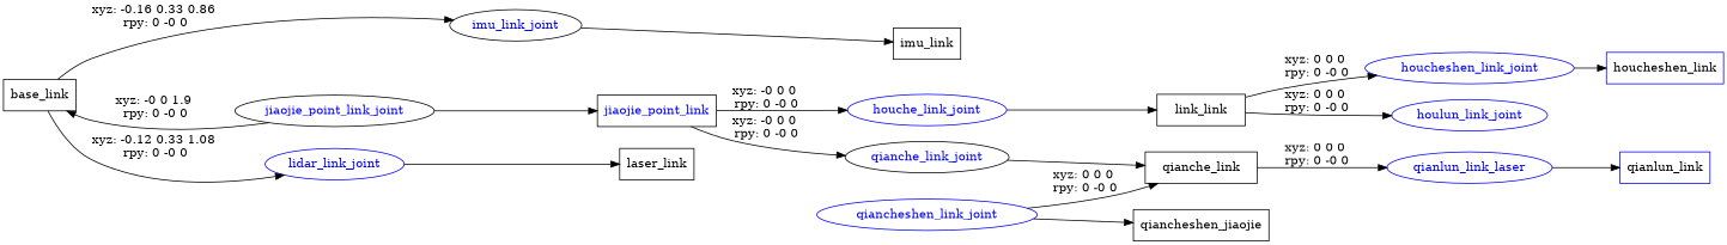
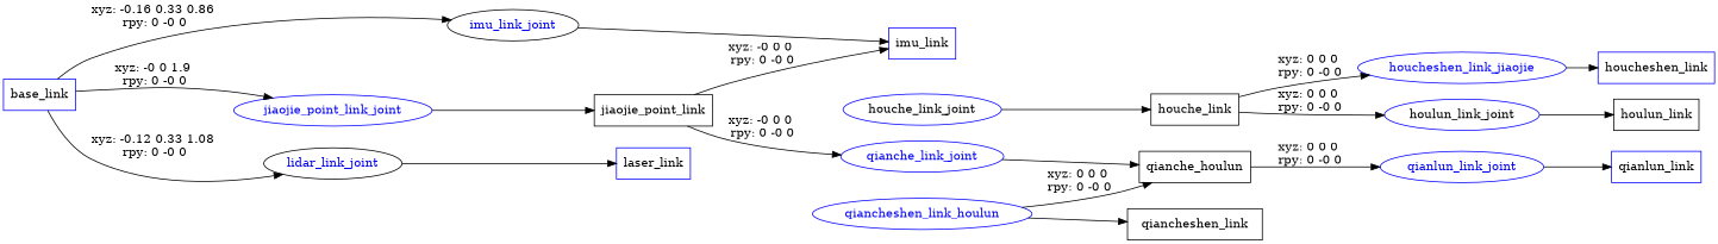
  digraph {
    rankdir=LR
    node [shape=box color=blue]
-   n1 [label=base_link color=""]
+   n1 [label=base_link]
    imu_link_joint [color=black fontcolor=blue shape=ellipse]
-   jiaojie_point_link_joint [color=black fontcolor=blue shape=ellipse]
-   lidar_link_joint [fontcolor=blue shape=ellipse]
-   n5 [label=imu_link color=""]
-   n6 [label=jiaojie_point_link fontcolor=blue color=""]
-   n7 [label=laser_link color=""]
-   houche_link_joint [fontcolor=blue shape=ellipse]
-   qianche_link_joint [color=black fontcolor=blue shape=ellipse]
-   n10 [label=link_link color=""]
-   n11 [label=qianche_link color=""]
-   houcheshen_link_joint [fontcolor=blue shape=ellipse]
-   houlun_link_joint [fontcolor=blue shape=ellipse]
+   jiaojie_point_link_joint [fontcolor=blue shape=ellipse]
+   lidar_link_joint [color=black fontcolor=blue shape=ellipse]
+   n5 [label=imu_link]
+   n6 [label=jiaojie_point_link color=""]
+   n7 [label=laser_link]
+   houche_link_joint [fontcolor=black shape=ellipse]
+   qianche_link_joint [fontcolor=blue shape=ellipse]
+   n10 [label=houche_link color=""]
+   n11 [label=qianche_houlun color=""]
+   houcheshen_link_joint [fontcolor=blue shape=ellipse label=houcheshen_link_jiaojie]
+   houlun_link_joint [fontcolor=black shape=ellipse]
    n14 [label=houcheshen_link]
-   qianlun_link_joint [fontcolor=blue shape=ellipse label=qianlun_link_laser]
-   qiancheshen_link_joint [fontcolor=blue shape=ellipse]
-   n18 [label=qiancheshen_jiaojie color=""]
+   n15 [label=houlun_link color=""]
+   qianlun_link_joint [fontcolor=blue shape=ellipse]
+   qiancheshen_link_joint [fontcolor=blue shape=ellipse label=qiancheshen_link_houlun]
+   n18 [label=qiancheshen_link color=""]
    n19 [label=qianlun_link]
    n1 -> imu_link_joint [label="xyz: -0.16 0.33 0.86 \nrpy: 0 -0 0"]
-   jiaojie_point_link_joint -> n1 [label="xyz: -0 0 1.9 \nrpy: 0 -0 0"]
+   n1 -> jiaojie_point_link_joint [label="xyz: -0 0 1.9 \nrpy: 0 -0 0"]
    n1 -> lidar_link_joint [label="xyz: -0.12 0.33 1.08 \nrpy: 0 -0 0"]
    imu_link_joint -> n5
    jiaojie_point_link_joint -> n6
    lidar_link_joint -> n7
-   n6 -> houche_link_joint [label="xyz: -0 0 0 \nrpy: 0 -0 0"]
+   n6 -> n5 [label="xyz: -0 0 0 \nrpy: 0 -0 0"]
    n6 -> qianche_link_joint [label="xyz: -0 0 0 \nrpy: 0 -0 0"]
    houche_link_joint -> n10
    qianche_link_joint -> n11
    n10 -> houcheshen_link_joint [label="xyz: 0 0 0 \nrpy: 0 -0 0"]
    n10 -> houlun_link_joint [label="xyz: 0 0 0 \nrpy: 0 -0 0"]
    n11 -> qianlun_link_joint [label="xyz: 0 0 0 \nrpy: 0 -0 0"]
    houcheshen_link_joint -> n14
+   houlun_link_joint -> n15
    qianlun_link_joint -> n19
    qiancheshen_link_joint -> n11 [label="xyz: 0 0 0 \nrpy: 0 -0 0"]
    qiancheshen_link_joint -> n18
  }
